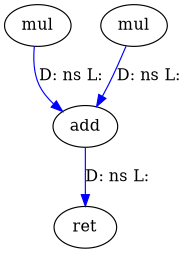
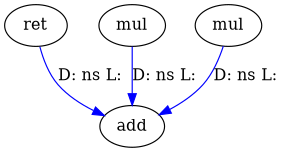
  digraph {
    edge [color=blue]
    n1 [label=add]
    n2 [label=ret]
    n3 [label=mul]
    n4 [label=mul]
-   n1 -> n2 [label="D: ns L: "]
+   n2 -> n1 [label="D: ns L: "]
    n3 -> n1 [label="D: ns L: "]
    n4 -> n1 [label="D: ns L: "]
  }
